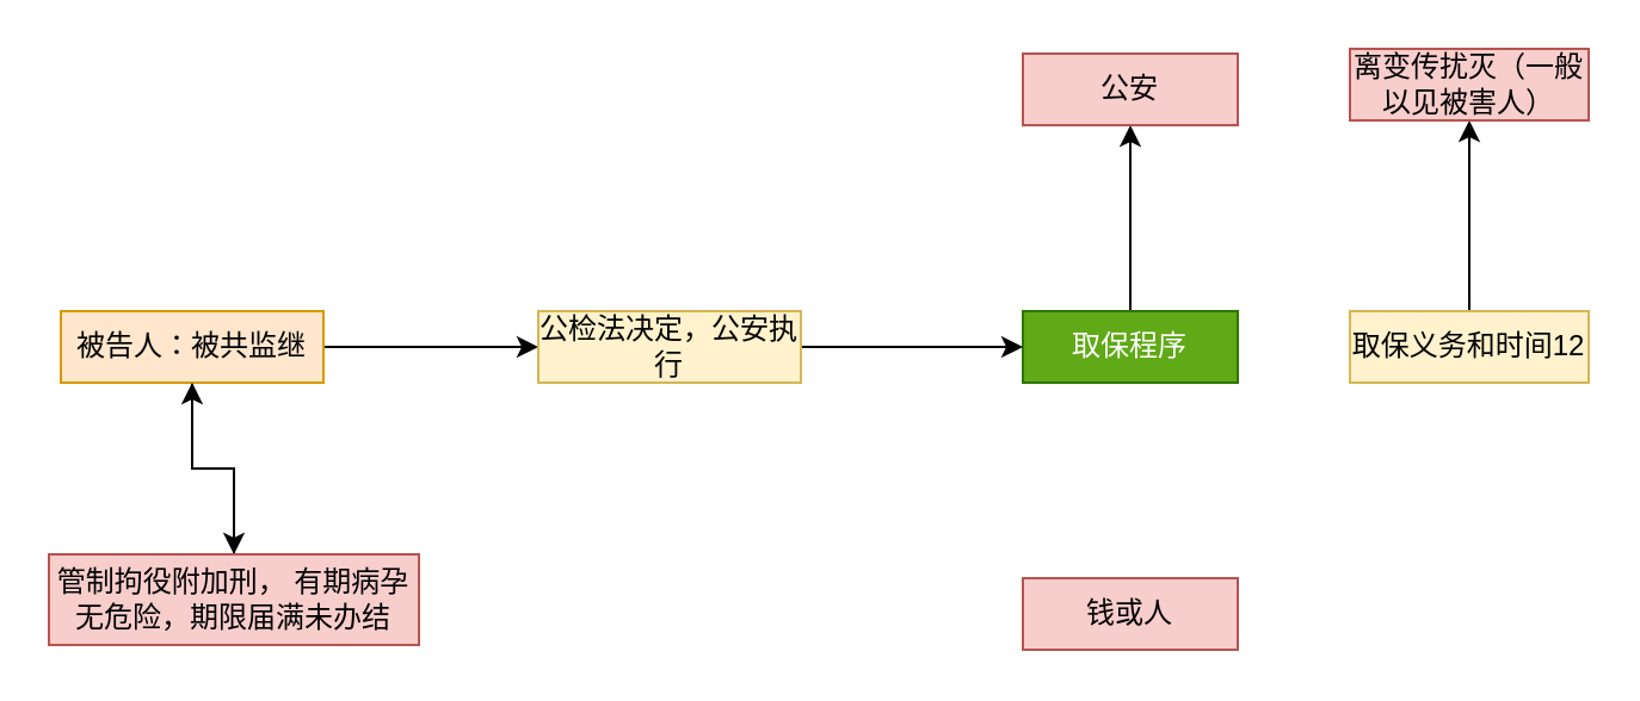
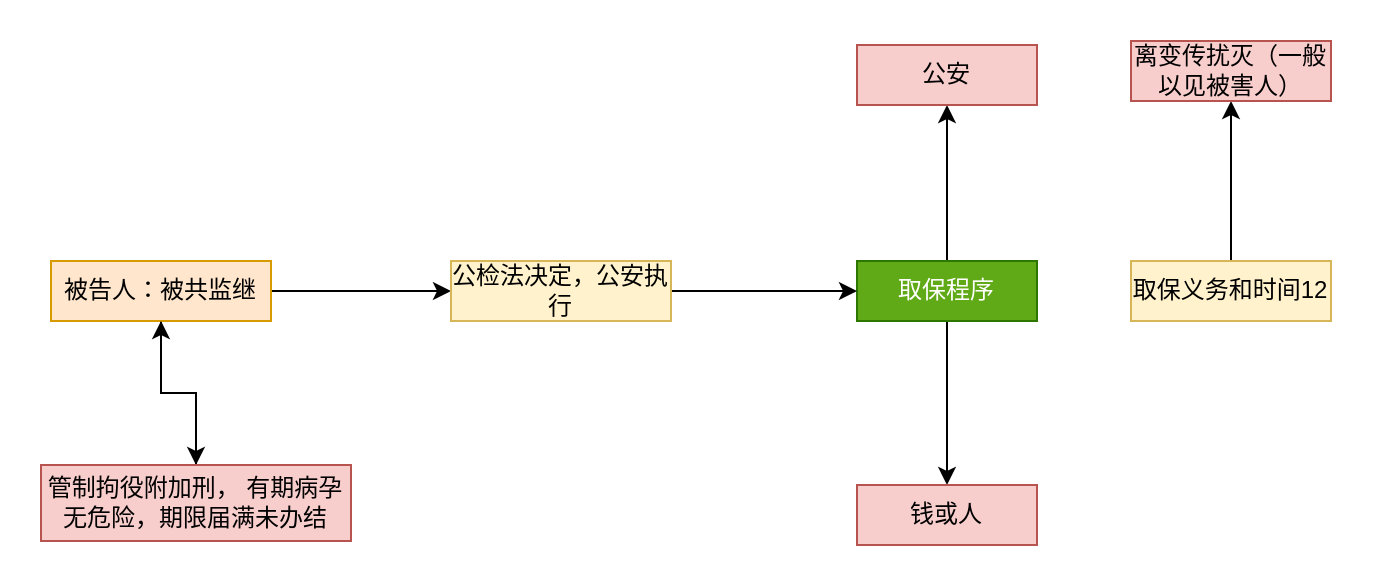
  <mxCell id="0" />
  <mxCell id="1" parent="0" />
  <mxCell id="2" value="" style="edgeStyle=orthogonalEdgeStyle;rounded=0;orthogonalLoop=1;jettySize=auto;html=1;" parent="1" source="4" target="13" edge="1"><mxGeometry relative="1" as="geometry" /></mxCell>
  <mxCell id="3" value="" style="edgeStyle=orthogonalEdgeStyle;rounded=0;orthogonalLoop=1;jettySize=auto;html=1;" parent="1" source="4" target="15" edge="1"><mxGeometry relative="1" as="geometry" /></mxCell>
  <mxCell id="4" value="被告人：被共监继" style="rounded=0;whiteSpace=wrap;html=1;fillColor=#ffe6cc;strokeColor=#d79b00;" parent="1" vertex="1"><mxGeometry x="25" y="130" width="110" height="30" as="geometry" /></mxCell>
+ <mxCell id="5" value="" style="edgeStyle=orthogonalEdgeStyle;rounded=0;orthogonalLoop=1;jettySize=auto;html=1;" parent="1" source="7" target="10" edge="1"><mxGeometry relative="1" as="geometry" /></mxCell>
  <mxCell id="6" value="" style="edgeStyle=orthogonalEdgeStyle;rounded=0;orthogonalLoop=1;jettySize=auto;html=1;" parent="1" source="7" target="11" edge="1"><mxGeometry relative="1" as="geometry" /></mxCell>
  <mxCell id="7" value="取保程序" style="rounded=0;whiteSpace=wrap;html=1;fillColor=#60a917;fontColor=#ffffff;strokeColor=#2D7600;" parent="1" vertex="1"><mxGeometry x="428" y="130" width="90" height="30" as="geometry" /></mxCell>
  <mxCell id="8" value="" style="edgeStyle=orthogonalEdgeStyle;rounded=0;orthogonalLoop=1;jettySize=auto;html=1;" parent="1" source="9" target="16" edge="1"><mxGeometry relative="1" as="geometry" /></mxCell>
  <mxCell id="9" value="取保义务和时间12" style="rounded=0;whiteSpace=wrap;html=1;fillColor=#fff2cc;strokeColor=#d6b656;" parent="1" vertex="1"><mxGeometry x="565" y="130" width="100" height="30" as="geometry" /></mxCell>
  <mxCell id="10" value="钱或人" style="rounded=0;whiteSpace=wrap;html=1;fillColor=#f8cecc;strokeColor=#b85450;" parent="1" vertex="1"><mxGeometry x="428" y="242" width="90" height="30" as="geometry" /></mxCell>
  <mxCell id="11" value="公安" style="rounded=0;whiteSpace=wrap;html=1;fillColor=#f8cecc;strokeColor=#b85450;" parent="1" vertex="1"><mxGeometry x="428" y="22" width="90" height="30" as="geometry" /></mxCell>
  <mxCell id="12" style="edgeStyle=orthogonalEdgeStyle;rounded=0;orthogonalLoop=1;jettySize=auto;html=1;entryX=0;entryY=0.5;entryDx=0;entryDy=0;exitX=1;exitY=0.5;exitDx=0;exitDy=0;" parent="1" source="13" target="7" edge="1"><mxGeometry relative="1" as="geometry"><mxPoint x="335" y="160" as="sourcePoint" /><mxPoint x="428" y="164" as="targetPoint" /></mxGeometry></mxCell>
  <mxCell id="13" value="公检法决定，公安执行" style="rounded=0;whiteSpace=wrap;html=1;fillColor=#fff2cc;strokeColor=#d6b656;" parent="1" vertex="1"><mxGeometry x="225" y="130" width="110" height="30" as="geometry" /></mxCell>
  <mxCell id="14" value="" style="edgeStyle=orthogonalEdgeStyle;rounded=0;orthogonalLoop=1;jettySize=auto;html=1;" edge="1" parent="1" source="15" target="4"><mxGeometry relative="1" as="geometry" /></mxCell>
  <mxCell id="15" value="管制拘役附加刑， 有期病孕无危险，期限届满未办结" style="rounded=0;whiteSpace=wrap;html=1;fillColor=#f8cecc;strokeColor=#b85450;" parent="1" vertex="1"><mxGeometry x="20" y="232" width="155" height="38" as="geometry" /></mxCell>
  <mxCell id="16" value="离变传扰灭（一般以见被害人）" style="rounded=0;whiteSpace=wrap;html=1;fillColor=#f8cecc;strokeColor=#b85450;" parent="1" vertex="1"><mxGeometry x="565" y="20" width="100" height="30" as="geometry" /></mxCell>
